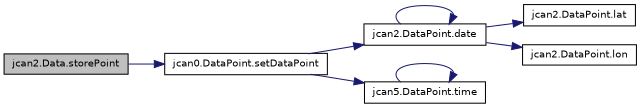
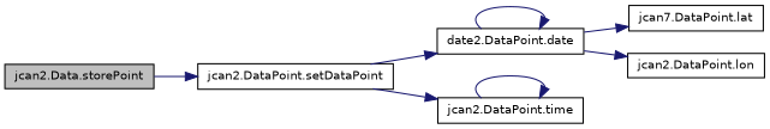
  digraph {
    fontname="DejaVu Sans"
    rankdir=LR
    node [color=black fillcolor=white fontname="DejaVu Sans" fontsize=10 shape=record style=filled]
    edge [color=midnightblue fontname="DejaVu Sans" fontsize=10 labelfontname=Helvetica labelfontsize=10 style=solid]
    n1 [fillcolor=grey75 fontcolor=black height=0.2 label="jcan2.Data.storePoint" width=0.4]
-   n2 [height=0.2 label="jcan0.DataPoint.setDataPoint" width=0.4]
-   n3 [height=0.2 label="jcan2.DataPoint.date" width=0.4]
-   n4 [height=0.2 label="jcan5.DataPoint.time" width=0.4]
-   n5 [height=0.2 label="jcan2.DataPoint.lat" width=0.4]
+   n2 [height=0.2 label="jcan2.DataPoint.setDataPoint" width=0.4]
+   n3 [height=0.2 label="date2.DataPoint.date" width=0.4]
+   n4 [height=0.2 label="jcan2.DataPoint.time" width=0.4]
+   n5 [height=0.2 label="jcan7.DataPoint.lat" width=0.4]
    n6 [height=0.2 label="jcan2.DataPoint.lon" width=0.4]
    n1 -> n2
    n2 -> n3
    n2 -> n4
    n3 -> n3
    n3 -> n5
    n3 -> n6
    n4 -> n4
  }
